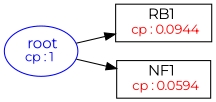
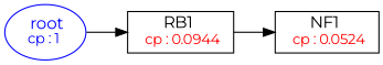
  digraph {
    fontname=Montserrat
    fontsize=10
    rankdir=LR
    node [fontname=Montserrat shape=box]
    edge [fontname=Montserrat]
    n1 [color=Blue label=<<font color='Blue'> root</font><br/><font color='Blue' POINT-SIZE='12'>cp : 1 </font>> shape=oval]
    n2 [label=<RB1 <br/> <font color='Red' POINT-SIZE='12'> cp : 0.0944 </font>>]
-   n3 [label=<NF1 <br/> <font color='Red' POINT-SIZE='12'> cp : 0.0594 </font>>]
+   n3 [label=<NF1 <br/> <font color='Red' POINT-SIZE='12'> cp : 0.0524 </font>>]
    n1 -> n2
-   n1 -> n3
+   n2 -> n3
  }
